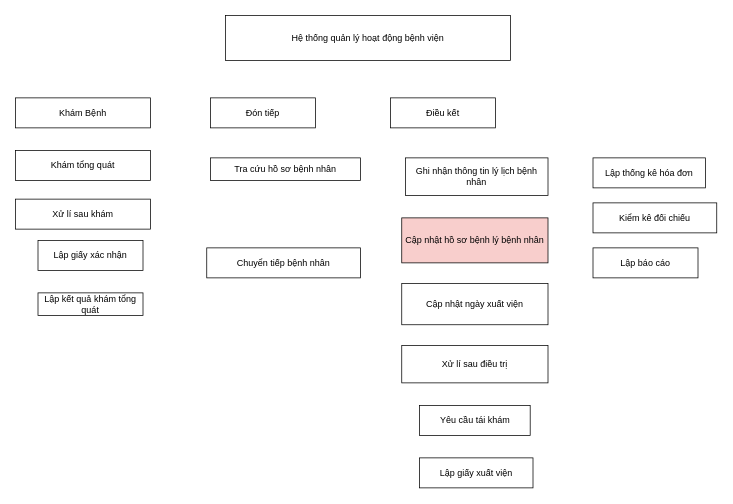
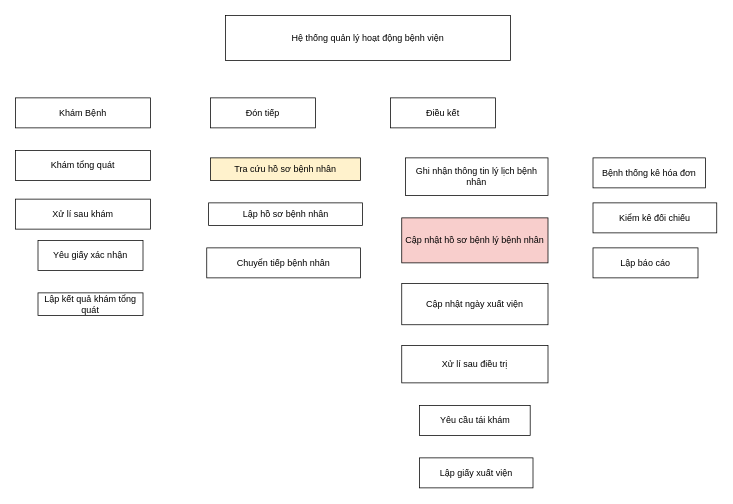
  <mxCell id="0" />
  <mxCell id="1" parent="0" />
  <mxCell id="2" value="Hệ thống quản lý hoạt động bệnh viện" style="rounded=0;whiteSpace=wrap;html=1;" vertex="1" parent="1"><mxGeometry x="300" y="20" width="380" height="60" as="geometry" /></mxCell>
  <mxCell id="3" value="Khám Bệnh" style="rounded=0;whiteSpace=wrap;html=1;" vertex="1" parent="1"><mxGeometry x="20" y="130" width="180" height="40" as="geometry" /></mxCell>
  <mxCell id="4" value="Khám tổng quát" style="rounded=0;whiteSpace=wrap;html=1;" vertex="1" parent="1"><mxGeometry x="20" y="200" width="180" height="40" as="geometry" /></mxCell>
  <mxCell id="5" value="Xử lí sau khám" style="rounded=0;whiteSpace=wrap;html=1;" vertex="1" parent="1"><mxGeometry x="20" y="265" width="180" height="40" as="geometry" /></mxCell>
  <mxCell id="6" value="Đón tiếp" style="rounded=0;whiteSpace=wrap;html=1;" vertex="1" parent="1"><mxGeometry x="280" y="130" width="140" height="40" as="geometry" /></mxCell>
- <mxCell id="7" value="Tra cứu hồ sơ bệnh nhân" style="rounded=0;whiteSpace=wrap;html=1;" vertex="1" parent="1"><mxGeometry x="280" y="210" width="200" height="30" as="geometry" /></mxCell>
+ <mxCell id="7" value="Tra cứu hồ sơ bệnh nhân" style="rounded=0;whiteSpace=wrap;html=1;fillColor=#fff2cc;" vertex="1" parent="1"><mxGeometry x="280" y="210" width="200" height="30" as="geometry" /></mxCell>
+ <mxCell id="8" value="Lập hồ sơ bệnh nhân" style="rounded=0;whiteSpace=wrap;html=1;" vertex="1" parent="1"><mxGeometry x="277.5" y="270" width="205" height="30" as="geometry" /></mxCell>
  <mxCell id="9" value="Chuyển tiếp bệnh nhân" style="rounded=0;whiteSpace=wrap;html=1;" vertex="1" parent="1"><mxGeometry x="275" y="330" width="205" height="40" as="geometry" /></mxCell>
- <mxCell id="10" value="Lập giấy xác nhận" style="rounded=0;whiteSpace=wrap;html=1;" vertex="1" parent="1"><mxGeometry x="50" y="320" width="140" height="40" as="geometry" /></mxCell>
+ <mxCell id="10" value="Yêu giấy xác nhận" style="rounded=0;whiteSpace=wrap;html=1;" vertex="1" parent="1"><mxGeometry x="50" y="320" width="140" height="40" as="geometry" /></mxCell>
  <mxCell id="11" value="Lập kết quả khám tổng quát" style="rounded=0;whiteSpace=wrap;html=1;" vertex="1" parent="1"><mxGeometry x="50" y="390" width="140" height="30" as="geometry" /></mxCell>
  <mxCell id="12" value="Điều kết" style="rounded=0;whiteSpace=wrap;html=1;" vertex="1" parent="1"><mxGeometry x="520" y="130" width="140" height="40" as="geometry" /></mxCell>
  <mxCell id="13" value="Ghi nhận thông tin lý lịch bệnh nhân" style="rounded=0;whiteSpace=wrap;html=1;" vertex="1" parent="1"><mxGeometry x="540" y="210" width="190" height="50" as="geometry" /></mxCell>
  <mxCell id="14" value="Cập nhật hồ sơ bệnh lý bệnh nhân" style="rounded=0;whiteSpace=wrap;html=1;fillColor=#f8cecc;" vertex="1" parent="1"><mxGeometry x="535" y="290" width="195" height="60" as="geometry" /></mxCell>
  <mxCell id="15" value="Cập nhật ngày xuất viện" style="rounded=0;whiteSpace=wrap;html=1;" vertex="1" parent="1"><mxGeometry x="535" y="377.5" width="195" height="55" as="geometry" /></mxCell>
  <mxCell id="16" value="Xử lí sau điều trị" style="rounded=0;whiteSpace=wrap;html=1;" vertex="1" parent="1"><mxGeometry x="535" y="460" width="195" height="50" as="geometry" /></mxCell>
  <mxCell id="17" value="Yêu cầu tái khám" style="rounded=0;whiteSpace=wrap;html=1;" vertex="1" parent="1"><mxGeometry x="558.75" y="540" width="147.5" height="40" as="geometry" /></mxCell>
  <mxCell id="18" value="Lập giấy xuất viện" style="rounded=0;whiteSpace=wrap;html=1;" vertex="1" parent="1"><mxGeometry x="558.75" y="610" width="151.25" height="40" as="geometry" /></mxCell>
- <mxCell id="19" value="Lập thống kê hóa đơn" style="rounded=0;whiteSpace=wrap;html=1;" vertex="1" parent="1"><mxGeometry x="790" y="210" width="150" height="40" as="geometry" /></mxCell>
+ <mxCell id="19" value="Bệnh thống kê hóa đơn" style="rounded=0;whiteSpace=wrap;html=1;" vertex="1" parent="1"><mxGeometry x="790" y="210" width="150" height="40" as="geometry" /></mxCell>
  <mxCell id="20" value="Kiểm kê đối chiếu" style="rounded=0;whiteSpace=wrap;html=1;" vertex="1" parent="1"><mxGeometry x="790" y="270" width="165" height="40" as="geometry" /></mxCell>
  <mxCell id="21" value="Lập báo cáo" style="rounded=0;whiteSpace=wrap;html=1;" vertex="1" parent="1"><mxGeometry x="790" y="330" width="140" height="40" as="geometry" /></mxCell>
